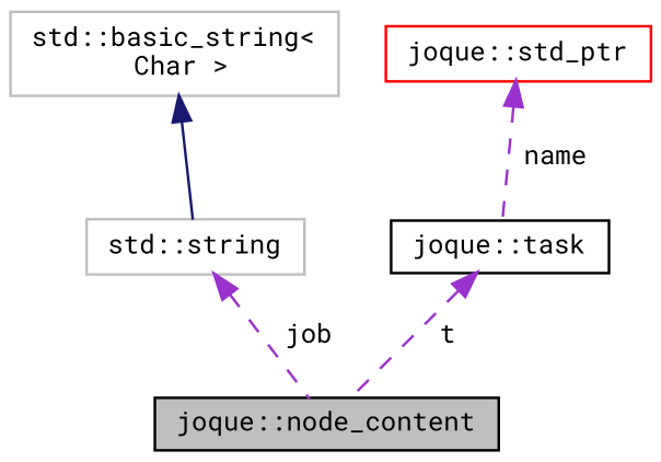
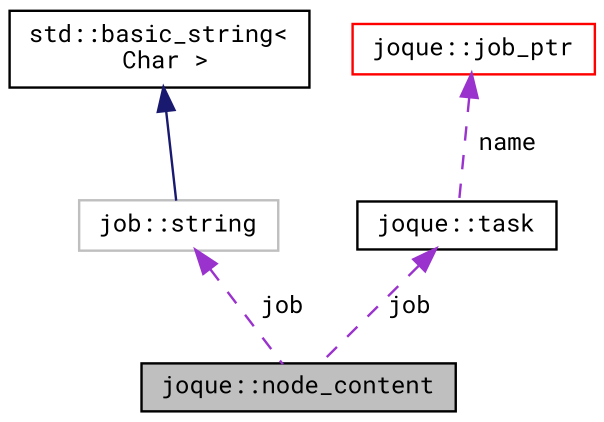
  digraph {
    fontname="Roboto Mono"
    node [color=black fillcolor=white fontname="Roboto Mono" fontsize=10 shape=record style=filled]
    edge [color=darkorchid3 dir=back fontname="Roboto Mono" fontsize=10 labelfontname=Helvetica labelfontsize=10 style=dashed]
    n1 [fillcolor=grey75 fontcolor=black height=0.2 label="joque::node_content" width=0.4]
-   n2 [color=grey75 height=0.2 label="std::string" width=0.4]
-   n3 [color=grey75 height=0.2 label="std::basic_string\<\l Char \>" width=0.4]
+   n2 [color=grey75 height=0.2 label="job::string" width=0.4]
+   n3 [height=0.2 label="std::basic_string\<\l Char \>" width=0.4]
    n4 [height=0.2 label="joque::task" width=0.4]
-   n5 [color=red height=0.2 label="joque::std_ptr" width=0.4]
+   n5 [color=red height=0.2 label="joque::job_ptr" width=0.4]
    n2 -> n1 [label=" job"]
    n3 -> n2 [color=midnightblue style=solid]
-   n4 -> n1 [label=" t"]
+   n4 -> n1 [label=" job"]
    n5 -> n4 [label=" name"]
  }
